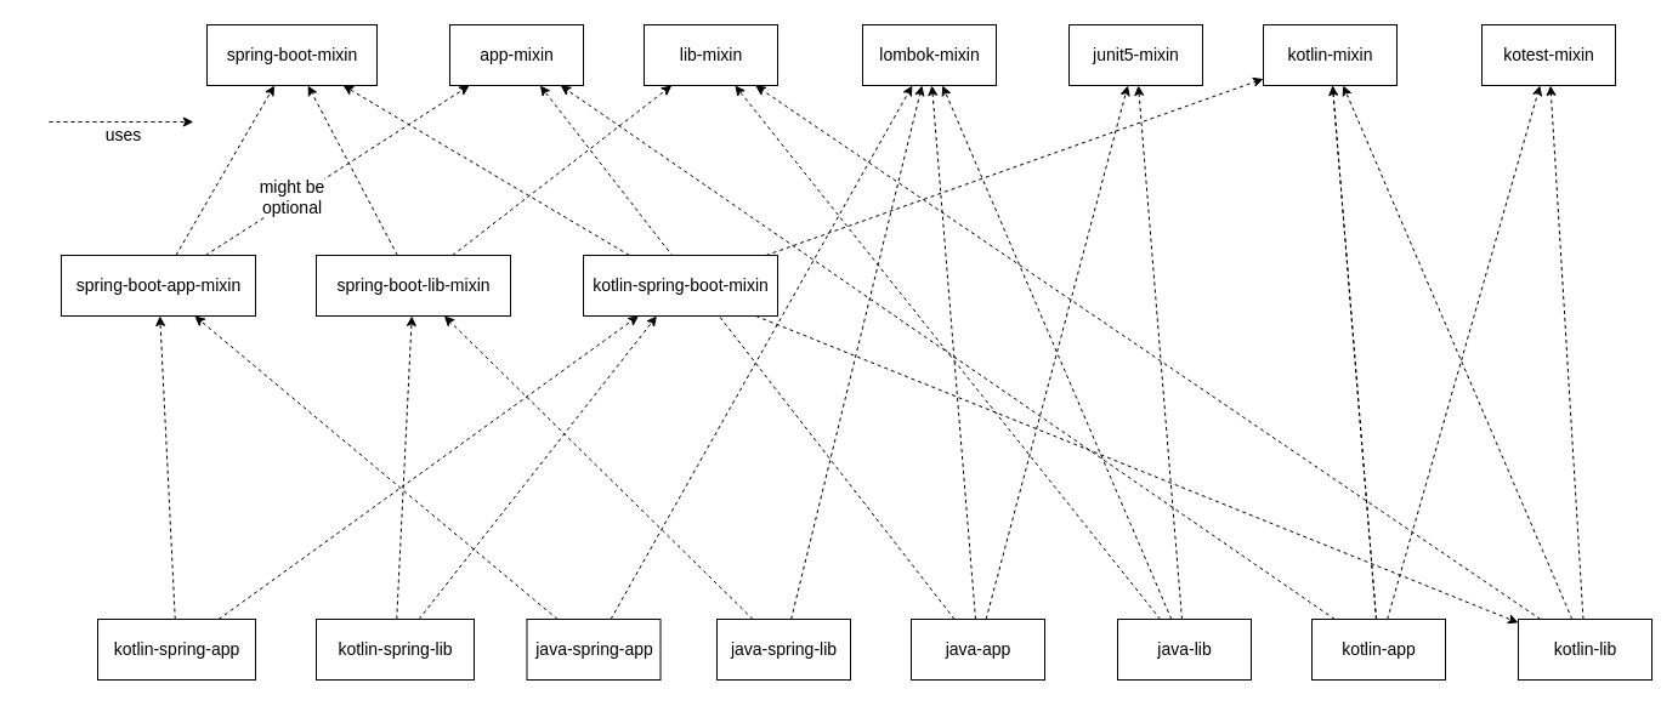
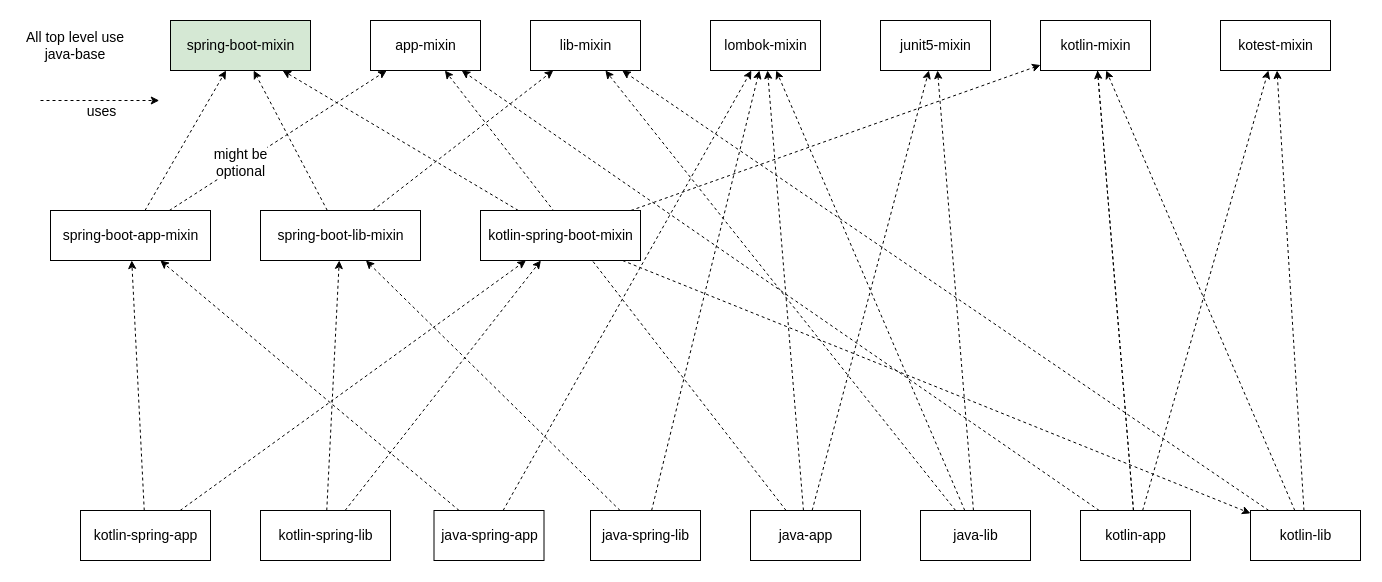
  <mxCell id="0" />
  <mxCell id="1" parent="0" />
  <mxCell id="2" style="rounded=0;orthogonalLoop=1;jettySize=auto;html=1;dashed=1;fontSize=14;" edge="1" parent="1" source="5" target="11"><mxGeometry relative="1" as="geometry" /></mxCell>
  <mxCell id="3" style="rounded=0;orthogonalLoop=1;jettySize=auto;html=1;dashed=1;fontSize=14;" edge="1" parent="1" source="5" target="10"><mxGeometry relative="1" as="geometry" /></mxCell>
  <mxCell id="4" style="edgeStyle=none;rounded=0;orthogonalLoop=1;jettySize=auto;html=1;dashed=1;fontSize=14;" edge="1" parent="1" source="5" target="13"><mxGeometry relative="1" as="geometry" /></mxCell>
  <mxCell id="5" value="java-app" style="html=1;fontSize=14;" vertex="1" parent="1"><mxGeometry x="750" y="510" width="110" height="50" as="geometry" /></mxCell>
  <mxCell id="6" style="rounded=0;orthogonalLoop=1;jettySize=auto;html=1;dashed=1;fontSize=14;" edge="1" parent="1" source="9" target="11"><mxGeometry relative="1" as="geometry" /></mxCell>
  <mxCell id="7" style="rounded=0;orthogonalLoop=1;jettySize=auto;html=1;dashed=1;fontSize=14;" edge="1" parent="1" source="9" target="10"><mxGeometry relative="1" as="geometry" /></mxCell>
  <mxCell id="8" style="rounded=0;orthogonalLoop=1;jettySize=auto;html=1;dashed=1;fontSize=14;" edge="1" parent="1" source="9" target="14"><mxGeometry relative="1" as="geometry" /></mxCell>
  <mxCell id="9" value="java-lib" style="html=1;fontSize=14;" vertex="1" parent="1"><mxGeometry x="920" y="510" width="110" height="50" as="geometry" /></mxCell>
  <mxCell id="10" value="junit5-mixin" style="html=1;fontSize=14;" vertex="1" parent="1"><mxGeometry x="880" y="20" width="110" height="50" as="geometry" /></mxCell>
  <mxCell id="11" value="lombok-mixin" style="html=1;fontSize=14;" vertex="1" parent="1"><mxGeometry x="710" y="20" width="110" height="50" as="geometry" /></mxCell>
- <mxCell id="12" value="spring-boot-mixin" style="html=1;fontSize=14;" vertex="1" parent="1"><mxGeometry x="170" y="20" width="140" height="50" as="geometry" /></mxCell>
+ <mxCell id="12" value="spring-boot-mixin" style="html=1;fontSize=14;fillColor=#d5e8d4;" vertex="1" parent="1"><mxGeometry x="170" y="20" width="140" height="50" as="geometry" /></mxCell>
  <mxCell id="13" value="app-mixin" style="html=1;fontSize=14;" vertex="1" parent="1"><mxGeometry x="370" y="20" width="110" height="50" as="geometry" /></mxCell>
  <mxCell id="14" value="lib-mixin" style="html=1;fontSize=14;" vertex="1" parent="1"><mxGeometry x="530" y="20" width="110" height="50" as="geometry" /></mxCell>
+ <mxCell id="15" value="All top level use java-base" style="text;html=1;strokeColor=none;fillColor=none;align=center;verticalAlign=middle;whiteSpace=wrap;rounded=0;fontSize=14;" vertex="1" parent="1"><mxGeometry y="20" width="110" height="50" as="geometry" x="20" /></mxCell>
  <mxCell id="16" style="rounded=0;orthogonalLoop=1;jettySize=auto;html=1;dashed=1;fontSize=14;" edge="1" parent="1" source="19" target="42"><mxGeometry relative="1" as="geometry" /></mxCell>
  <mxCell id="17" style="edgeStyle=none;rounded=0;orthogonalLoop=1;jettySize=auto;html=1;dashed=1;fontSize=14;" edge="1" parent="1" source="19" target="13"><mxGeometry relative="1" as="geometry" /></mxCell>
  <mxCell id="18" style="edgeStyle=none;rounded=0;orthogonalLoop=1;jettySize=auto;html=1;dashed=1;fontSize=14;" edge="1" parent="1" source="19" target="51"><mxGeometry relative="1" as="geometry" /></mxCell>
  <mxCell id="19" value="kotlin-app" style="html=1;fontSize=14;" vertex="1" parent="1"><mxGeometry x="1080" y="510" width="110" height="50" as="geometry" /></mxCell>
  <mxCell id="20" style="rounded=0;orthogonalLoop=1;jettySize=auto;html=1;dashed=1;fontSize=14;" edge="1" parent="1" source="23" target="42"><mxGeometry relative="1" as="geometry" /></mxCell>
  <mxCell id="21" style="rounded=0;orthogonalLoop=1;jettySize=auto;html=1;dashed=1;fontSize=14;" edge="1" parent="1" source="23" target="14"><mxGeometry relative="1" as="geometry" /></mxCell>
  <mxCell id="22" style="edgeStyle=none;rounded=0;orthogonalLoop=1;jettySize=auto;html=1;dashed=1;fontSize=14;" edge="1" parent="1" source="23" target="51"><mxGeometry relative="1" as="geometry" /></mxCell>
  <mxCell id="23" value="kotlin-lib" style="html=1;fontSize=14;" vertex="1" parent="1"><mxGeometry x="1250" y="510" width="110" height="50" as="geometry" /></mxCell>
  <mxCell id="24" style="rounded=0;orthogonalLoop=1;jettySize=auto;html=1;dashed=1;fontSize=14;" edge="1" parent="1" source="26" target="11"><mxGeometry relative="1" as="geometry" /></mxCell>
  <mxCell id="25" style="rounded=0;orthogonalLoop=1;jettySize=auto;html=1;dashed=1;fontSize=14;" edge="1" parent="1" source="26" target="39"><mxGeometry relative="1" as="geometry" /></mxCell>
  <mxCell id="26" value="java-spring-app" style="html=1;fontSize=14;" vertex="1" parent="1"><mxGeometry x="433.5" y="510" width="110" height="50" as="geometry" /></mxCell>
  <mxCell id="27" style="rounded=0;orthogonalLoop=1;jettySize=auto;html=1;dashed=1;fontSize=14;" edge="1" parent="1" source="29" target="44"><mxGeometry relative="1" as="geometry" /></mxCell>
  <mxCell id="28" style="rounded=0;orthogonalLoop=1;jettySize=auto;html=1;dashed=1;fontSize=14;" edge="1" parent="1" source="29" target="11"><mxGeometry relative="1" as="geometry" /></mxCell>
  <mxCell id="29" value="java-spring-lib" style="html=1;fontSize=14;" vertex="1" parent="1"><mxGeometry x="590" y="510" width="110" height="50" as="geometry" /></mxCell>
  <mxCell id="30" style="rounded=0;orthogonalLoop=1;jettySize=auto;html=1;dashed=1;fontSize=14;" edge="1" parent="1" source="32" target="39"><mxGeometry relative="1" as="geometry" /></mxCell>
  <mxCell id="31" style="edgeStyle=none;rounded=0;orthogonalLoop=1;jettySize=auto;html=1;dashed=1;fontSize=14;" edge="1" parent="1" source="32" target="48"><mxGeometry relative="1" as="geometry" /></mxCell>
  <mxCell id="32" value="kotlin-spring-app" style="html=1;fontSize=14;" vertex="1" parent="1"><mxGeometry x="80" y="510" width="130" height="50" as="geometry" /></mxCell>
  <mxCell id="33" style="edgeStyle=none;rounded=0;orthogonalLoop=1;jettySize=auto;html=1;dashed=1;fontSize=14;" edge="1" parent="1" source="35" target="44"><mxGeometry relative="1" as="geometry" /></mxCell>
  <mxCell id="34" style="edgeStyle=none;rounded=0;orthogonalLoop=1;jettySize=auto;html=1;dashed=1;fontSize=14;" edge="1" parent="1" source="35" target="48"><mxGeometry relative="1" as="geometry" /></mxCell>
  <mxCell id="35" value="kotlin-spring-lib" style="html=1;fontSize=14;" vertex="1" parent="1"><mxGeometry x="260" y="510" width="130" height="50" as="geometry" /></mxCell>
  <mxCell id="36" style="rounded=0;orthogonalLoop=1;jettySize=auto;html=1;dashed=1;fontSize=14;" edge="1" parent="1" source="39" target="12"><mxGeometry relative="1" as="geometry" /></mxCell>
  <mxCell id="37" style="rounded=0;orthogonalLoop=1;jettySize=auto;html=1;dashed=1;fontSize=14;" edge="1" parent="1" source="39" target="13"><mxGeometry relative="1" as="geometry" /></mxCell>
  <mxCell id="38" value="might be &lt;br&gt;optional" style="edgeLabel;html=1;align=center;verticalAlign=middle;resizable=0;points=[];fontSize=14;" vertex="1" connectable="0" parent="37"><mxGeometry x="-0.436" y="-1" relative="1" as="geometry"><mxPoint x="9" y="-10" as="offset" /></mxGeometry></mxCell>
  <mxCell id="39" value="spring-boot-app-mixin" style="html=1;fontSize=14;" vertex="1" parent="1"><mxGeometry x="50" y="210" width="160" height="50" as="geometry" /></mxCell>
  <mxCell id="40" style="rounded=0;orthogonalLoop=1;jettySize=auto;html=1;dashed=1;fontSize=14;" edge="1" parent="1" source="44" target="12"><mxGeometry relative="1" as="geometry" /></mxCell>
  <mxCell id="41" style="rounded=0;orthogonalLoop=1;jettySize=auto;html=1;dashed=1;fontSize=14;" edge="1" parent="1" source="44" target="14"><mxGeometry relative="1" as="geometry" /></mxCell>
  <mxCell id="42" value="kotlin-mixin" style="html=1;fontSize=14;" vertex="1" parent="1"><mxGeometry x="1040" y="20" width="110" height="50" as="geometry" /></mxCell>
  <mxCell id="43" value="" style="rounded=0;orthogonalLoop=1;jettySize=auto;html=1;dashed=1;fontSize=14;endArrow=none;" edge="1" parent="1" source="19" target="42"><mxGeometry relative="1" as="geometry"><mxPoint x="692.059" y="530" as="sourcePoint" /><mxPoint x="637.941" y="70" as="targetPoint" /></mxGeometry></mxCell>
  <mxCell id="44" value="spring-boot-lib-mixin" style="html=1;fontSize=14;" vertex="1" parent="1"><mxGeometry x="260" y="210" width="160" height="50" as="geometry" /></mxCell>
  <mxCell id="45" style="edgeStyle=none;rounded=0;orthogonalLoop=1;jettySize=auto;html=1;dashed=1;fontSize=14;" edge="1" parent="1" source="48" target="12"><mxGeometry relative="1" as="geometry" /></mxCell>
  <mxCell id="46" style="edgeStyle=none;rounded=0;orthogonalLoop=1;jettySize=auto;html=1;dashed=1;fontSize=14;" edge="1" parent="1" source="48" target="42"><mxGeometry relative="1" as="geometry" /></mxCell>
  <mxCell id="47" style="edgeStyle=none;rounded=0;orthogonalLoop=1;jettySize=auto;html=1;dashed=1;fontSize=14;" edge="1" parent="1" source="48" target="23"><mxGeometry relative="1" as="geometry" /></mxCell>
  <mxCell id="48" value="kotlin-spring-boot-mixin" style="html=1;fontSize=14;" vertex="1" parent="1"><mxGeometry x="480" y="210" width="160" height="50" as="geometry" /></mxCell>
  <mxCell id="49" style="rounded=0;orthogonalLoop=1;jettySize=auto;html=1;dashed=1;fontSize=14;" edge="1" parent="1"><mxGeometry relative="1" as="geometry"><mxPoint x="40" y="100" as="sourcePoint" /><mxPoint x="158.75" y="100" as="targetPoint" /></mxGeometry></mxCell>
  <mxCell id="50" value="uses" style="edgeLabel;html=1;align=center;verticalAlign=middle;resizable=0;points=[];fontSize=14;" vertex="1" connectable="0" parent="49"><mxGeometry x="0.15" y="-1" relative="1" as="geometry"><mxPoint x="-8" y="9" as="offset" /></mxGeometry></mxCell>
  <mxCell id="51" value="kotest-mixin" style="html=1;fontSize=14;" vertex="1" parent="1"><mxGeometry x="1220" y="20" width="110" height="50" as="geometry" /></mxCell>
